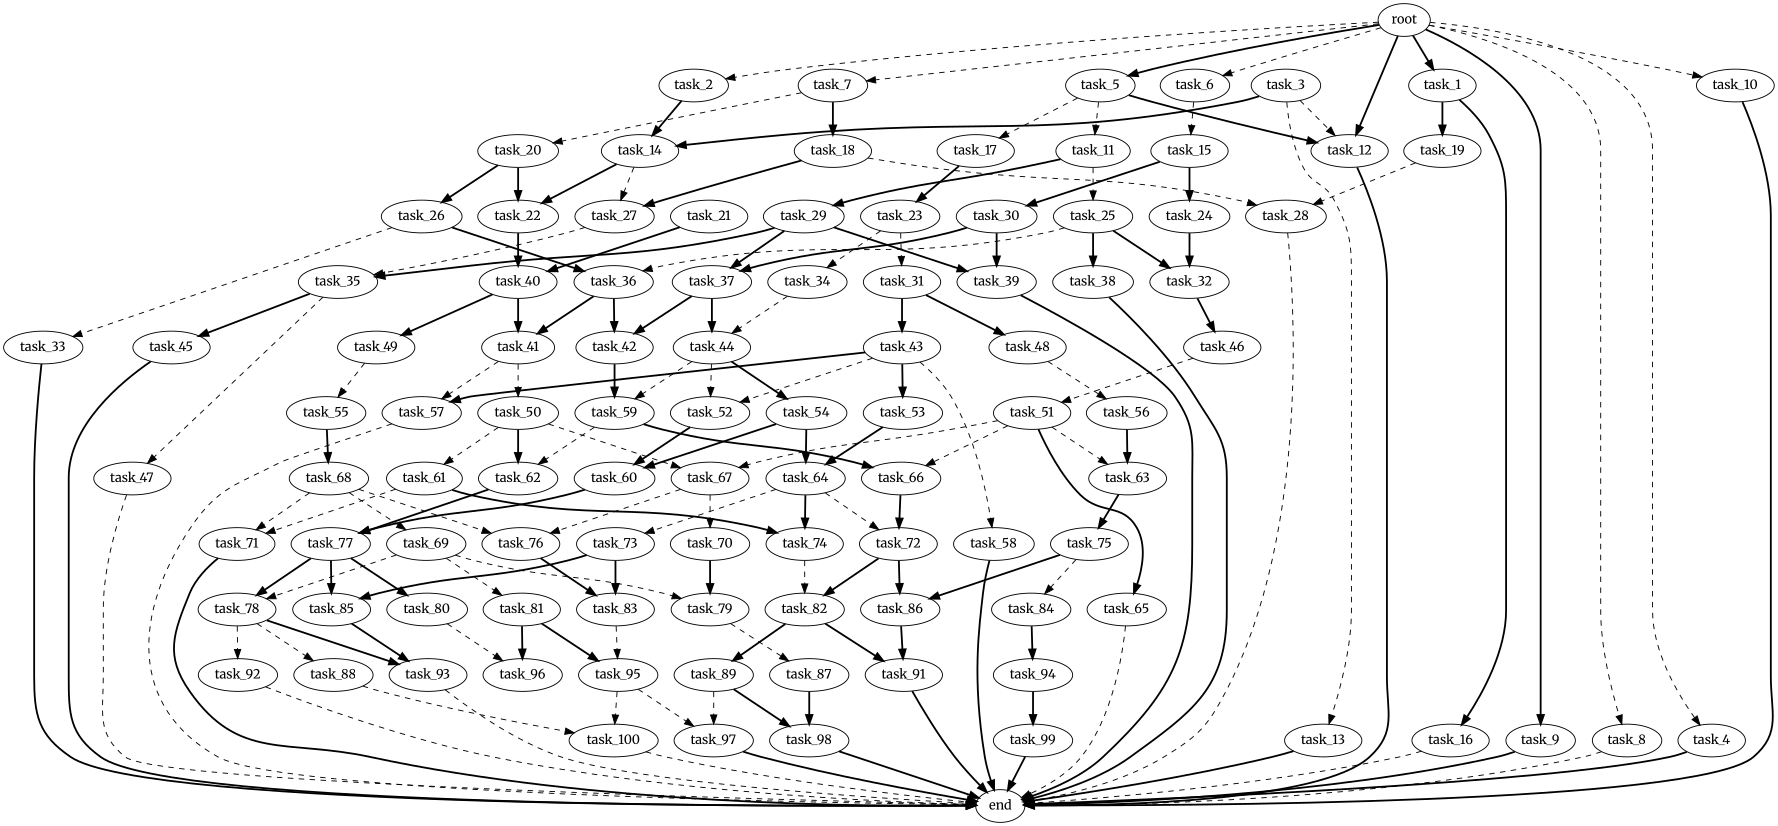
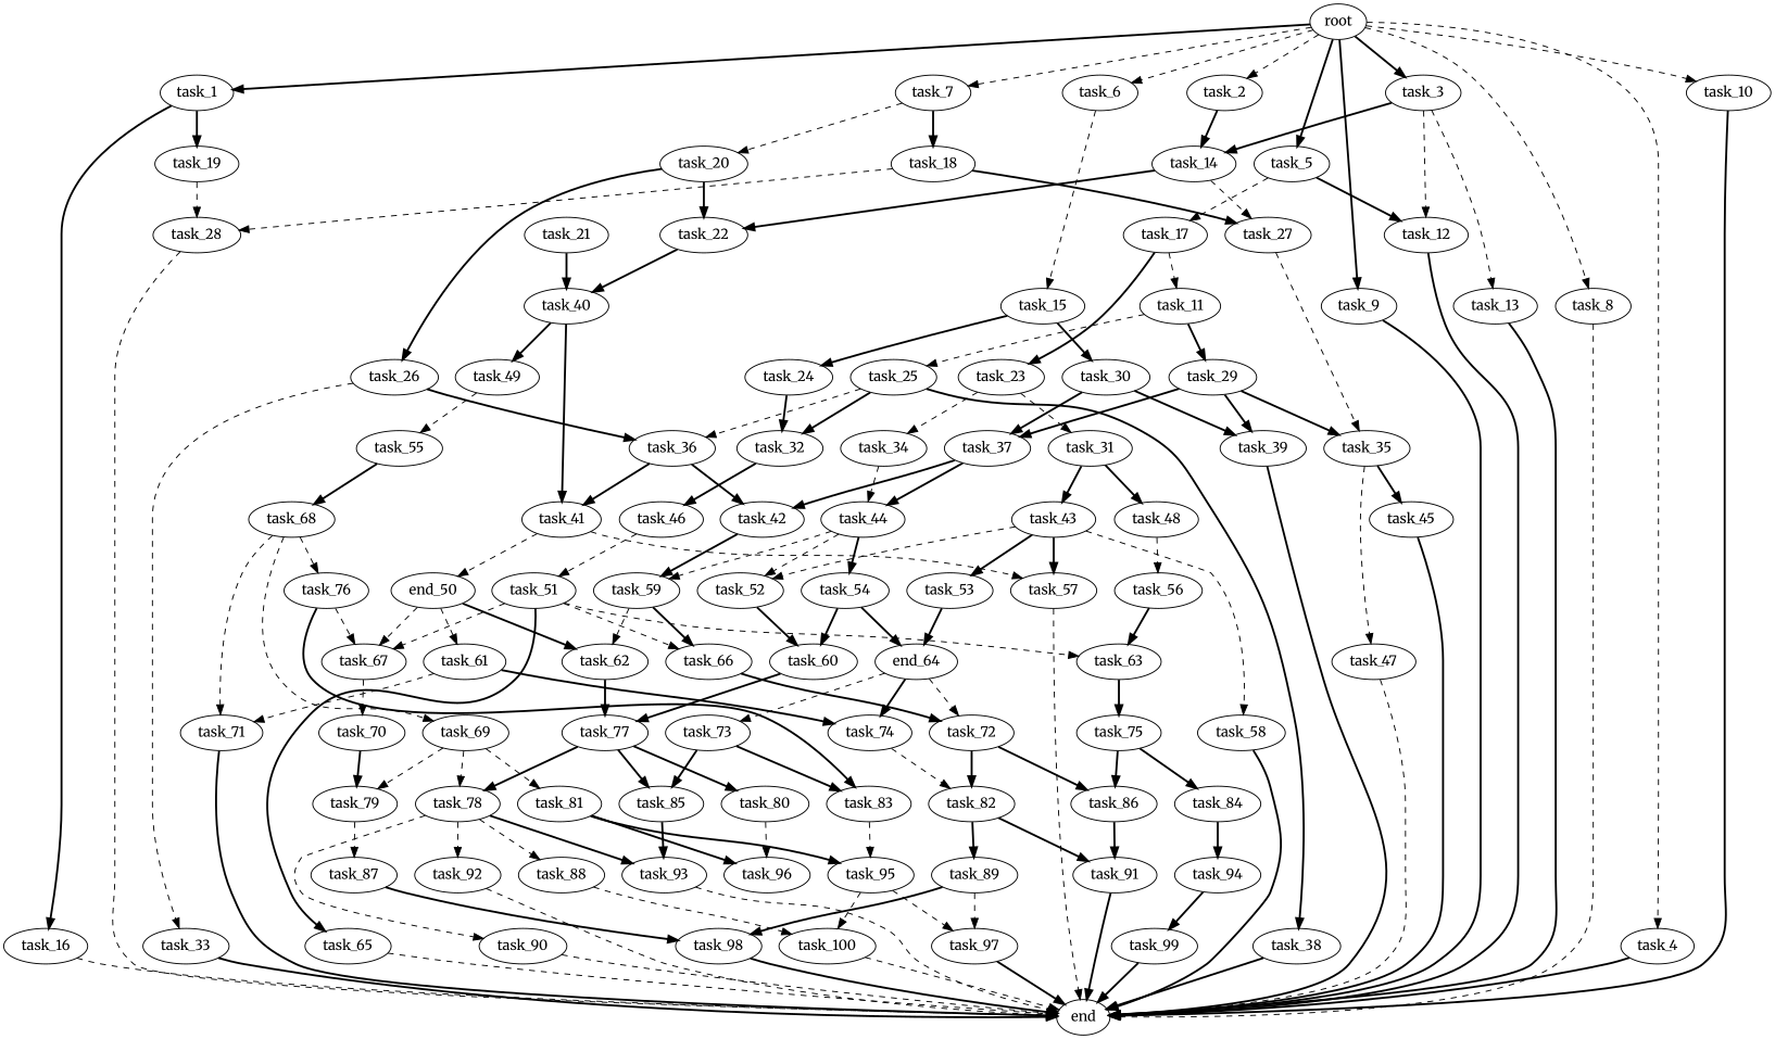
  digraph {
    fontname=Merriweather
    node [fontname=Merriweather]
    edge [fontname=Merriweather style=bold]
    task_19
    task_28
    end
    task_53
-   task_64
+   task_64 [label=end_64]
    task_74
    task_72
    task_73
    task_69
    task_78
    task_79
    task_81
    task_88
+   task_90
    task_93
    task_92
    task_87
    task_95
    task_96
    task_25
    task_36
    task_32
    task_38
    task_41
    task_42
    task_46
    task_51
    task_63
    task_67
    task_66
    task_65
    task_75
    task_76
    task_70
    task_61
    task_71
    task_82
    task_86
    task_91
    task_89
    task_59
    task_62
    task_77
    task_6
    task_15
    task_24
    task_30
    root
    task_3
    task_9
    task_8
    task_7
    task_1
    task_5
    task_4
    task_2
    task_10
    task_13
    task_12
    task_14
    task_20
    task_18
    task_16
    task_11
    task_17
    task_22
    task_27
    task_60
    task_85
    task_80
    task_83
    task_48
    task_56
    task_84
    task_94
    task_99
    task_29
    task_35
    task_37
    task_39
    task_54
    task_57
-   task_50
+   task_50 [label=end_50]
    task_97
    task_58
    task_40
    task_49
    task_100
    task_47
    task_43
    task_52
    task_68
    task_23
    task_34
    task_31
    task_44
    task_98
    task_45
    task_21
    task_26
    task_33
    task_55
    task_19 -> task_28 [style=dashed]
    task_28 -> end [style=dashed]
    task_53 -> task_64
    task_64 -> task_74
    task_64 -> task_72 [style=dashed]
    task_64 -> task_73 [style=dashed]
    task_74 -> task_82 [style=dashed]
    task_72 -> task_82
    task_72 -> task_86
    task_73 -> task_85
    task_73 -> task_83
    task_69 -> task_78 [style=dashed]
    task_69 -> task_79 [style=dashed]
    task_69 -> task_81 [style=dashed]
    task_78 -> task_88 [style=dashed]
+   task_78 -> task_90 [style=dashed]
    task_78 -> task_93
    task_78 -> task_92 [style=dashed]
    task_79 -> task_87 [style=dashed]
    task_81 -> task_95
    task_81 -> task_96
    task_88 -> task_100 [style=dashed]
+   task_90 -> end [style=dashed]
    task_93 -> end [style=dashed]
    task_92 -> end [style=dashed]
    task_87 -> task_98
    task_95 -> task_97 [style=dashed]
    task_95 -> task_100 [style=dashed]
    task_25 -> task_36 [style=dashed]
    task_25 -> task_32
    task_25 -> task_38
    task_36 -> task_41
    task_36 -> task_42
    task_32 -> task_46
    task_38 -> end
    task_41 -> task_57 [style=dashed]
    task_41 -> task_50 [style=dashed]
    task_42 -> task_59
    task_46 -> task_51 [style=dashed]
    task_51 -> task_63 [style=dashed]
    task_51 -> task_67 [style=dashed]
    task_51 -> task_66 [style=dashed]
    task_51 -> task_65
    task_63 -> task_75
-   task_67 -> task_76 [style=dashed]
+   task_76 -> task_67 [style=dashed]
    task_67 -> task_70 [style=dashed]
    task_66 -> task_72
    task_65 -> end [style=dashed]
    task_75 -> task_86
-   task_75 -> task_84 [style=dashed]
+   task_75 -> task_84
    task_76 -> task_83
    task_70 -> task_79
    task_61 -> task_74
    task_61 -> task_71 [style=dashed]
    task_71 -> end
    task_82 -> task_91
    task_82 -> task_89
    task_86 -> task_91
    task_91 -> end
    task_89 -> task_97 [style=dashed]
    task_89 -> task_98
    task_59 -> task_66
    task_59 -> task_62 [style=dashed]
    task_62 -> task_77
    task_77 -> task_78
    task_77 -> task_85
    task_77 -> task_80
    task_6 -> task_15 [style=dashed]
    task_15 -> task_24
    task_15 -> task_30
    task_24 -> task_32
    task_30 -> task_37
    task_30 -> task_39
    root -> task_6 [style=dashed]
-   root -> task_12
+   root -> task_3
    root -> task_9
    root -> task_8 [style=dashed]
    root -> task_7 [style=dashed]
    root -> task_1
    root -> task_5
    root -> task_4 [style=dashed]
    root -> task_2 [style=dashed]
    root -> task_10 [style=dashed]
    task_3 -> task_13 [style=dashed]
    task_3 -> task_12 [style=dashed]
    task_3 -> task_14
    task_9 -> end
    task_8 -> end [style=dashed]
    task_7 -> task_20 [style=dashed]
    task_7 -> task_18
    task_1 -> task_19
    task_1 -> task_16
    task_5 -> task_12
-   task_5 -> task_11 [style=dashed]
+   task_17 -> task_11 [style=dashed]
    task_5 -> task_17 [style=dashed]
    task_4 -> end
    task_2 -> task_14
    task_10 -> end
    task_13 -> end
    task_12 -> end
    task_14 -> task_22
    task_14 -> task_27 [style=dashed]
    task_20 -> task_22
    task_20 -> task_26
    task_18 -> task_28 [style=dashed]
    task_18 -> task_27
    task_16 -> end [style=dashed]
    task_11 -> task_25 [style=dashed]
    task_11 -> task_29
    task_17 -> task_23
    task_22 -> task_40
    task_27 -> task_35 [style=dashed]
    task_60 -> task_77
    task_85 -> task_93
    task_80 -> task_96 [style=dashed]
    task_83 -> task_95 [style=dashed]
    task_48 -> task_56 [style=dashed]
    task_56 -> task_63
    task_84 -> task_94
    task_94 -> task_99
    task_99 -> end
    task_29 -> task_35
    task_29 -> task_37
    task_29 -> task_39
    task_35 -> task_47 [style=dashed]
    task_35 -> task_45
    task_37 -> task_42
    task_37 -> task_44
    task_39 -> end
    task_54 -> task_64
    task_54 -> task_60
    task_57 -> end [style=dashed]
    task_50 -> task_67 [style=dashed]
    task_50 -> task_61 [style=dashed]
    task_50 -> task_62
    task_97 -> end
    task_58 -> end
    task_40 -> task_41
    task_40 -> task_49
    task_49 -> task_55 [style=dashed]
    task_100 -> end [style=dashed]
    task_47 -> end [style=dashed]
    task_43 -> task_53
    task_43 -> task_57
    task_43 -> task_58 [style=dashed]
    task_43 -> task_52 [style=dashed]
    task_52 -> task_60
    task_68 -> task_69 [style=dashed]
    task_68 -> task_76 [style=dashed]
    task_68 -> task_71 [style=dashed]
    task_23 -> task_34 [style=dashed]
    task_23 -> task_31 [style=dashed]
    task_34 -> task_44 [style=dashed]
    task_31 -> task_48
    task_31 -> task_43
    task_44 -> task_59 [style=dashed]
    task_44 -> task_54
    task_44 -> task_52 [style=dashed]
    task_98 -> end
    task_45 -> end
    task_21 -> task_40
    task_26 -> task_36
    task_26 -> task_33 [style=dashed]
    task_33 -> end
    task_55 -> task_68
  }
